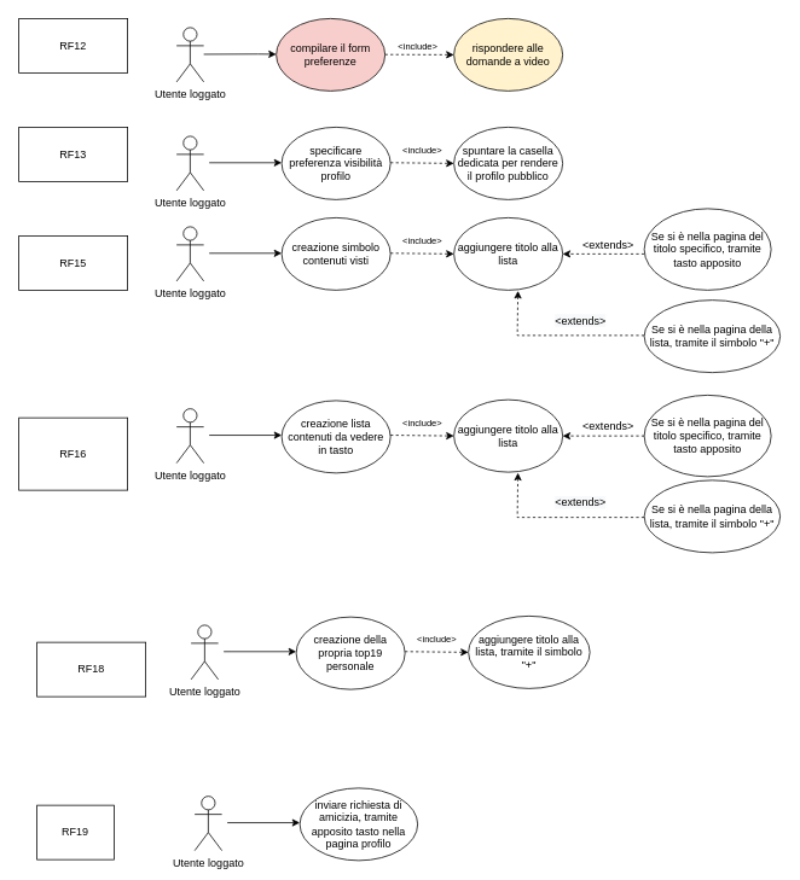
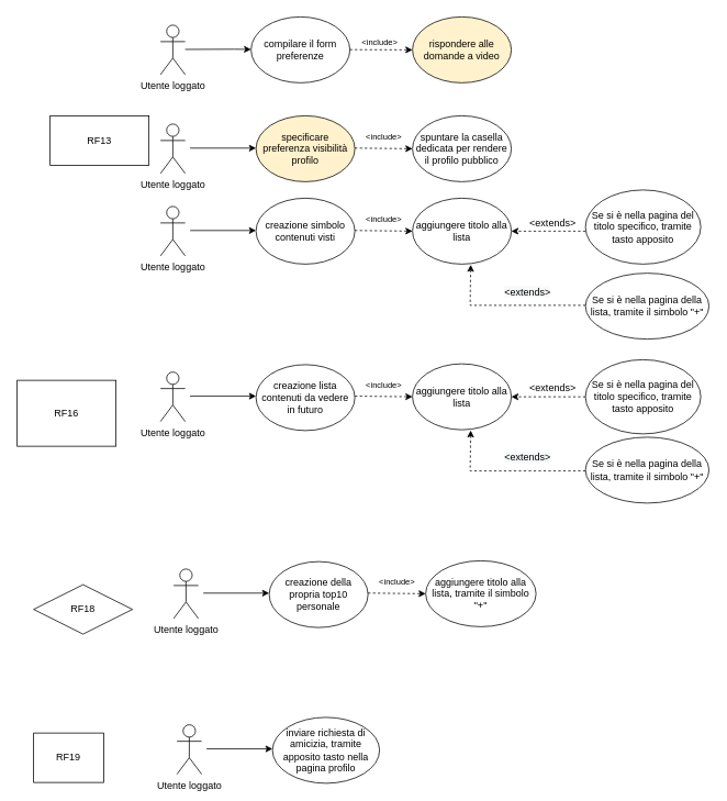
  <mxCell id="0" />
  <mxCell id="1" parent="0" />
  <mxCell id="2" value="Utente loggato" style="shape=umlActor;verticalLabelPosition=bottom;verticalAlign=top;html=1;outlineConnect=0;" vertex="1" parent="1"><mxGeometry x="194" y="30" width="30" height="60" as="geometry" /></mxCell>
  <mxCell id="3" value="Utente loggato" style="shape=umlActor;verticalLabelPosition=bottom;verticalAlign=top;html=1;outlineConnect=0;" vertex="1" parent="1"><mxGeometry x="194" y="150" width="30" height="60" as="geometry" /></mxCell>
- <mxCell id="4" value="compilare il form preferenze" style="ellipse;whiteSpace=wrap;html=1;fillColor=#f8cecc;" vertex="1" parent="1"><mxGeometry x="304" y="20" width="120" height="80" as="geometry" /></mxCell>
- <mxCell id="5" value="specificare preferenza visibilità profilo" style="ellipse;whiteSpace=wrap;html=1;" vertex="1" parent="1"><mxGeometry x="310" y="140" width="120" height="80" as="geometry" /></mxCell>
- <mxCell id="6" value="RF12" style="rounded=0;whiteSpace=wrap;html=1;" vertex="1" parent="1"><mxGeometry x="20" y="20" width="120" height="60" as="geometry" /></mxCell>
- <mxCell id="7" value="RF13" style="rounded=0;whiteSpace=wrap;html=1;" vertex="1" parent="1"><mxGeometry x="20" y="140" width="120" height="60" as="geometry" /></mxCell>
+ <mxCell id="4" value="compilare il form preferenze" style="ellipse;whiteSpace=wrap;html=1;" vertex="1" parent="1"><mxGeometry x="304" y="20" width="120" height="80" as="geometry" /></mxCell>
+ <mxCell id="5" value="specificare preferenza visibilità profilo" style="ellipse;whiteSpace=wrap;html=1;fillColor=#fff2cc;" vertex="1" parent="1"><mxGeometry x="310" y="140" width="120" height="80" as="geometry" /></mxCell>
+ <mxCell id="7" value="RF13" style="rounded=0;whiteSpace=wrap;html=1;" vertex="1" parent="1"><mxGeometry x="60" y="140" width="120" height="60" as="geometry" /></mxCell>
  <mxCell id="8" value="" style="endArrow=classic;html=1;rounded=0;" edge="1" parent="1"><mxGeometry width="50" height="50" relative="1" as="geometry"><mxPoint x="230" y="179.23" as="sourcePoint" /><mxPoint x="310" y="179.23" as="targetPoint" /></mxGeometry></mxCell>
  <mxCell id="9" value="" style="endArrow=classic;html=1;rounded=0;" edge="1" parent="1"><mxGeometry width="50" height="50" relative="1" as="geometry"><mxPoint x="224" y="59.46" as="sourcePoint" /><mxPoint x="304" y="59.46" as="targetPoint" /><Array as="points"><mxPoint x="284" y="59.23" /></Array></mxGeometry></mxCell>
  <mxCell id="10" value="" style="endArrow=classic;html=1;rounded=0;dashed=1;" edge="1" parent="1"><mxGeometry width="50" height="50" relative="1" as="geometry"><mxPoint x="424" y="59.76" as="sourcePoint" /><mxPoint x="500" y="60" as="targetPoint" /></mxGeometry></mxCell>
  <mxCell id="11" value="&lt;font style=&quot;font-size: 10px;&quot;&gt;&amp;lt;include&amp;gt;&lt;/font&gt;" style="text;html=1;align=center;verticalAlign=middle;resizable=0;points=[];autosize=1;strokeColor=none;fillColor=none;" vertex="1" parent="1"><mxGeometry x="425" y="35" width="70" height="30" as="geometry" /></mxCell>
  <mxCell id="12" value="&lt;font style=&quot;font-size: 12px;&quot;&gt;spuntare la casella dedicata per rendere il profilo pubblico&lt;/font&gt;" style="ellipse;whiteSpace=wrap;html=1;fontSize=10;" vertex="1" parent="1"><mxGeometry x="500" y="140" width="120" height="80" as="geometry" /></mxCell>
  <mxCell id="13" value="&lt;font style=&quot;font-size: 10px;&quot;&gt;&amp;lt;include&amp;gt;&lt;/font&gt;" style="text;html=1;align=center;verticalAlign=middle;resizable=0;points=[];autosize=1;strokeColor=none;fillColor=none;" vertex="1" parent="1"><mxGeometry x="430" y="150" width="70" height="30" as="geometry" /></mxCell>
  <mxCell id="14" value="" style="endArrow=classic;html=1;rounded=0;dashed=1;fontSize=10;entryX=1;entryY=1;entryDx=0;entryDy=0;entryPerimeter=0;" edge="1" parent="1" target="13"><mxGeometry width="50" height="50" relative="1" as="geometry"><mxPoint x="430" y="179.2" as="sourcePoint" /><mxPoint x="490" y="179.2" as="targetPoint" /></mxGeometry></mxCell>
  <mxCell id="15" value="&lt;font style=&quot;font-size: 12px;&quot;&gt;rispondere alle domande a video&lt;/font&gt;" style="ellipse;whiteSpace=wrap;html=1;fontSize=10;fillColor=#fff2cc;" vertex="1" parent="1"><mxGeometry x="500" y="20" width="120" height="80" as="geometry" /></mxCell>
- <mxCell id="16" value="RF15" style="rounded=0;whiteSpace=wrap;html=1;fontSize=12;" vertex="1" parent="1"><mxGeometry x="20" y="260" width="120" height="60" as="geometry" /></mxCell>
  <mxCell id="17" value="Utente loggato" style="shape=umlActor;verticalLabelPosition=bottom;verticalAlign=top;html=1;outlineConnect=0;" vertex="1" parent="1"><mxGeometry x="194" y="250" width="30" height="60" as="geometry" /></mxCell>
  <mxCell id="18" value="creazione simbolo contenuti visti" style="ellipse;whiteSpace=wrap;html=1;" vertex="1" parent="1"><mxGeometry x="310" y="240" width="120" height="80" as="geometry" /></mxCell>
  <mxCell id="19" value="" style="endArrow=classic;html=1;rounded=0;" edge="1" parent="1"><mxGeometry width="50" height="50" relative="1" as="geometry"><mxPoint x="230" y="279.23" as="sourcePoint" /><mxPoint x="310" y="279.23" as="targetPoint" /></mxGeometry></mxCell>
  <mxCell id="20" value="&lt;span style=&quot;font-size: 12px;&quot;&gt;aggiungere titolo alla lista&lt;/span&gt;" style="ellipse;whiteSpace=wrap;html=1;fontSize=10;" vertex="1" parent="1"><mxGeometry x="500" y="240" width="120" height="80" as="geometry" /></mxCell>
  <mxCell id="21" value="&lt;font style=&quot;font-size: 10px;&quot;&gt;&amp;lt;include&amp;gt;&lt;/font&gt;" style="text;html=1;align=center;verticalAlign=middle;resizable=0;points=[];autosize=1;strokeColor=none;fillColor=none;" vertex="1" parent="1"><mxGeometry x="430" y="250" width="70" height="30" as="geometry" /></mxCell>
  <mxCell id="22" value="" style="endArrow=classic;html=1;rounded=0;dashed=1;fontSize=10;entryX=1;entryY=1;entryDx=0;entryDy=0;entryPerimeter=0;" edge="1" parent="1" target="21"><mxGeometry width="50" height="50" relative="1" as="geometry"><mxPoint x="430" y="279.2" as="sourcePoint" /><mxPoint x="490" y="279.2" as="targetPoint" /></mxGeometry></mxCell>
  <mxCell id="23" value="" style="endArrow=classic;html=1;rounded=0;dashed=1;fontSize=12;" edge="1" parent="1"><mxGeometry width="50" height="50" relative="1" as="geometry"><mxPoint x="710" y="280" as="sourcePoint" /><mxPoint x="620" y="280" as="targetPoint" /></mxGeometry></mxCell>
  <mxCell id="24" value="" style="endArrow=classic;html=1;rounded=0;dashed=1;fontSize=12;entryX=0.589;entryY=1.01;entryDx=0;entryDy=0;entryPerimeter=0;" edge="1" parent="1" target="20"><mxGeometry width="50" height="50" relative="1" as="geometry"><mxPoint x="710" y="370" as="sourcePoint" /><mxPoint x="580" y="330" as="targetPoint" /><Array as="points"><mxPoint x="570" y="370" /></Array></mxGeometry></mxCell>
  <mxCell id="25" value="Se si è nella pagina del titolo specifico, tramite tasto apposito" style="ellipse;whiteSpace=wrap;html=1;fontSize=12;" vertex="1" parent="1"><mxGeometry x="710" y="230" width="140" height="90" as="geometry" /></mxCell>
  <mxCell id="26" value="Se si è nella pagina della lista, tramite il simbolo &quot;+&quot;" style="ellipse;whiteSpace=wrap;html=1;fontSize=12;" vertex="1" parent="1"><mxGeometry x="710" y="331" width="150" height="80" as="geometry" /></mxCell>
  <mxCell id="27" value="&amp;lt;extends&amp;gt;" style="text;html=1;align=center;verticalAlign=middle;resizable=0;points=[];autosize=1;strokeColor=none;fillColor=none;fontSize=12;" vertex="1" parent="1"><mxGeometry x="630" y="255" width="80" height="30" as="geometry" /></mxCell>
  <mxCell id="28" value="&lt;span style=&quot;color: rgb(0, 0, 0); font-family: Helvetica; font-size: 12px; font-style: normal; font-variant-ligatures: normal; font-variant-caps: normal; font-weight: 400; letter-spacing: normal; orphans: 2; text-align: center; text-indent: 0px; text-transform: none; widows: 2; word-spacing: 0px; -webkit-text-stroke-width: 0px; background-color: rgb(248, 249, 250); text-decoration-thickness: initial; text-decoration-style: initial; text-decoration-color: initial; float: none; display: inline !important;&quot;&gt;&amp;lt;extends&amp;gt;&lt;/span&gt;" style="text;whiteSpace=wrap;html=1;fontSize=12;" vertex="1" parent="1"><mxGeometry x="610" y="340" width="90" height="40" as="geometry" /></mxCell>
  <mxCell id="29" value="RF16" style="rounded=0;whiteSpace=wrap;html=1;fontSize=12;" vertex="1" parent="1"><mxGeometry x="20" y="461" width="120" height="80" as="geometry" /></mxCell>
  <mxCell id="30" value="Utente loggato" style="shape=umlActor;verticalLabelPosition=bottom;verticalAlign=top;html=1;outlineConnect=0;" vertex="1" parent="1"><mxGeometry x="194" y="451" width="30" height="60" as="geometry" /></mxCell>
  <mxCell id="31" value="" style="endArrow=classic;html=1;rounded=0;" edge="1" parent="1"><mxGeometry width="50" height="50" relative="1" as="geometry"><mxPoint x="230" y="480.23" as="sourcePoint" /><mxPoint x="310" y="480.23" as="targetPoint" /></mxGeometry></mxCell>
  <mxCell id="32" value="&lt;font style=&quot;font-size: 10px;&quot;&gt;&amp;lt;include&amp;gt;&lt;/font&gt;" style="text;html=1;align=center;verticalAlign=middle;resizable=0;points=[];autosize=1;strokeColor=none;fillColor=none;" vertex="1" parent="1"><mxGeometry x="430" y="451" width="70" height="30" as="geometry" /></mxCell>
  <mxCell id="33" value="" style="endArrow=classic;html=1;rounded=0;dashed=1;fontSize=10;entryX=1;entryY=1;entryDx=0;entryDy=0;entryPerimeter=0;" edge="1" parent="1" target="32"><mxGeometry width="50" height="50" relative="1" as="geometry"><mxPoint x="430" y="480.2" as="sourcePoint" /><mxPoint x="490" y="480.2" as="targetPoint" /></mxGeometry></mxCell>
  <mxCell id="34" value="" style="endArrow=classic;html=1;rounded=0;dashed=1;fontSize=12;" edge="1" parent="1"><mxGeometry width="50" height="50" relative="1" as="geometry"><mxPoint x="710" y="481" as="sourcePoint" /><mxPoint x="620" y="481" as="targetPoint" /></mxGeometry></mxCell>
  <mxCell id="35" value="" style="endArrow=classic;html=1;rounded=0;dashed=1;fontSize=12;entryX=0.589;entryY=1.01;entryDx=0;entryDy=0;entryPerimeter=0;" edge="1" parent="1"><mxGeometry width="50" height="50" relative="1" as="geometry"><mxPoint x="710" y="571" as="sourcePoint" /><mxPoint x="570.68" y="521.8" as="targetPoint" /><Array as="points"><mxPoint x="570" y="571" /></Array></mxGeometry></mxCell>
  <mxCell id="36" value="Se si è nella pagina della lista, tramite il simbolo &quot;+&quot;" style="ellipse;whiteSpace=wrap;html=1;fontSize=12;" vertex="1" parent="1"><mxGeometry x="710" y="530" width="150" height="80" as="geometry" /></mxCell>
  <mxCell id="37" value="&amp;lt;extends&amp;gt;" style="text;html=1;align=center;verticalAlign=middle;resizable=0;points=[];autosize=1;strokeColor=none;fillColor=none;fontSize=12;" vertex="1" parent="1"><mxGeometry x="630" y="456" width="80" height="30" as="geometry" /></mxCell>
  <mxCell id="38" value="&lt;span style=&quot;color: rgb(0, 0, 0); font-family: Helvetica; font-size: 12px; font-style: normal; font-variant-ligatures: normal; font-variant-caps: normal; font-weight: 400; letter-spacing: normal; orphans: 2; text-align: center; text-indent: 0px; text-transform: none; widows: 2; word-spacing: 0px; -webkit-text-stroke-width: 0px; background-color: rgb(248, 249, 250); text-decoration-thickness: initial; text-decoration-style: initial; text-decoration-color: initial; float: none; display: inline !important;&quot;&gt;&amp;lt;extends&amp;gt;&lt;/span&gt;" style="text;whiteSpace=wrap;html=1;fontSize=12;" vertex="1" parent="1"><mxGeometry x="610" y="541" width="90" height="40" as="geometry" /></mxCell>
- <mxCell id="39" value="creazione lista contenuti da vedere in tasto" style="ellipse;whiteSpace=wrap;html=1;" vertex="1" parent="1"><mxGeometry x="310" y="442" width="120" height="80" as="geometry" /></mxCell>
+ <mxCell id="39" value="creazione lista contenuti da vedere in futuro" style="ellipse;whiteSpace=wrap;html=1;" vertex="1" parent="1"><mxGeometry x="310" y="442" width="120" height="80" as="geometry" /></mxCell>
  <mxCell id="40" value="&lt;span style=&quot;font-size: 12px;&quot;&gt;aggiungere titolo alla lista&lt;/span&gt;" style="ellipse;whiteSpace=wrap;html=1;fontSize=10;" vertex="1" parent="1"><mxGeometry x="500" y="441" width="120" height="80" as="geometry" /></mxCell>
  <mxCell id="41" value="Se si è nella pagina del titolo specifico, tramite tasto apposito" style="ellipse;whiteSpace=wrap;html=1;fontSize=12;" vertex="1" parent="1"><mxGeometry x="710" y="436" width="140" height="90" as="geometry" /></mxCell>
  <mxCell id="42" value="Utente loggato" style="shape=umlActor;verticalLabelPosition=bottom;verticalAlign=top;html=1;outlineConnect=0;" vertex="1" parent="1"><mxGeometry x="210" y="690" width="30" height="60" as="geometry" /></mxCell>
  <mxCell id="43" value="" style="endArrow=classic;html=1;rounded=0;" edge="1" parent="1"><mxGeometry width="50" height="50" relative="1" as="geometry"><mxPoint x="246" y="719.23" as="sourcePoint" /><mxPoint x="326" y="719.23" as="targetPoint" /></mxGeometry></mxCell>
  <mxCell id="44" value="&lt;font style=&quot;font-size: 10px;&quot;&gt;&amp;lt;include&amp;gt;&lt;/font&gt;" style="text;html=1;align=center;verticalAlign=middle;resizable=0;points=[];autosize=1;strokeColor=none;fillColor=none;" vertex="1" parent="1"><mxGeometry x="446" y="690" width="70" height="30" as="geometry" /></mxCell>
  <mxCell id="45" value="" style="endArrow=classic;html=1;rounded=0;dashed=1;fontSize=10;entryX=1;entryY=1;entryDx=0;entryDy=0;entryPerimeter=0;" edge="1" parent="1" target="44"><mxGeometry width="50" height="50" relative="1" as="geometry"><mxPoint x="446" y="719.2" as="sourcePoint" /><mxPoint x="506" y="719.2" as="targetPoint" /></mxGeometry></mxCell>
- <mxCell id="46" value="creazione della propria top19 personale" style="ellipse;whiteSpace=wrap;html=1;" vertex="1" parent="1"><mxGeometry x="326" y="681" width="120" height="80" as="geometry" /></mxCell>
+ <mxCell id="46" value="creazione della propria top10 personale" style="ellipse;whiteSpace=wrap;html=1;" vertex="1" parent="1"><mxGeometry x="326" y="681" width="120" height="80" as="geometry" /></mxCell>
  <mxCell id="47" value="&lt;span style=&quot;font-size: 12px;&quot;&gt;aggiungere titolo alla lista, tramite il simbolo &quot;+&quot;&lt;/span&gt;" style="ellipse;whiteSpace=wrap;html=1;fontSize=10;" vertex="1" parent="1"><mxGeometry x="516" y="680" width="134" height="80" as="geometry" /></mxCell>
- <mxCell id="48" value="RF18" style="rounded=0;whiteSpace=wrap;html=1;fontSize=12;" vertex="1" parent="1"><mxGeometry x="40" y="709" width="120" height="60" as="geometry" /></mxCell>
+ <mxCell id="48" value="RF18" style="rhombus;whiteSpace=wrap;html=1;fontSize=12;" vertex="1" parent="1"><mxGeometry x="40" y="709" width="120" height="60" as="geometry" /></mxCell>
  <mxCell id="49" value="RF19" style="rounded=0;whiteSpace=wrap;html=1;fontSize=12;" vertex="1" parent="1"><mxGeometry x="40" y="889" width="85" height="60" as="geometry" /></mxCell>
  <mxCell id="50" value="Utente loggato" style="shape=umlActor;verticalLabelPosition=bottom;verticalAlign=top;html=1;outlineConnect=0;" vertex="1" parent="1"><mxGeometry x="214" y="879" width="30" height="60" as="geometry" /></mxCell>
  <mxCell id="51" value="" style="endArrow=classic;html=1;rounded=0;" edge="1" parent="1"><mxGeometry width="50" height="50" relative="1" as="geometry"><mxPoint x="250" y="908.23" as="sourcePoint" /><mxPoint x="330" y="908.23" as="targetPoint" /></mxGeometry></mxCell>
  <mxCell id="52" value="inviare richiesta di amicizia, tramite apposito tasto nella pagina profilo" style="ellipse;whiteSpace=wrap;html=1;" vertex="1" parent="1"><mxGeometry x="330" y="870" width="130" height="80" as="geometry" /></mxCell>
